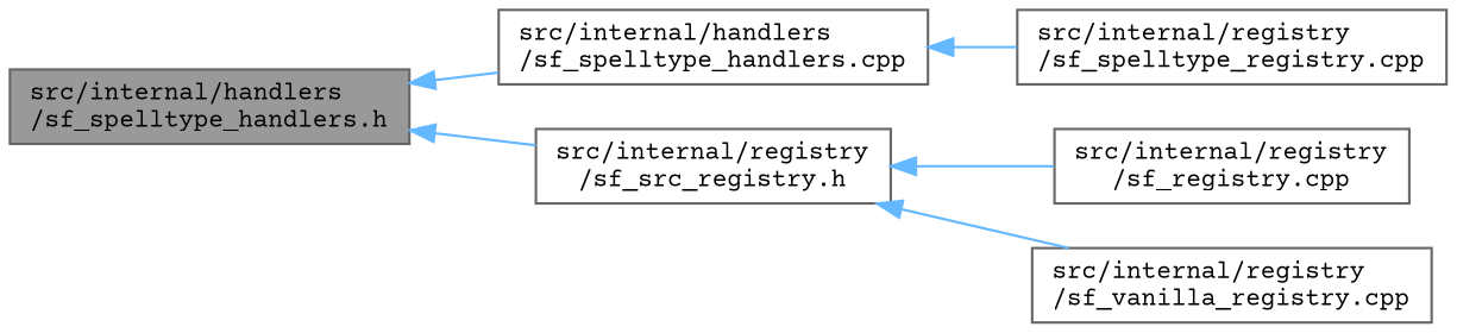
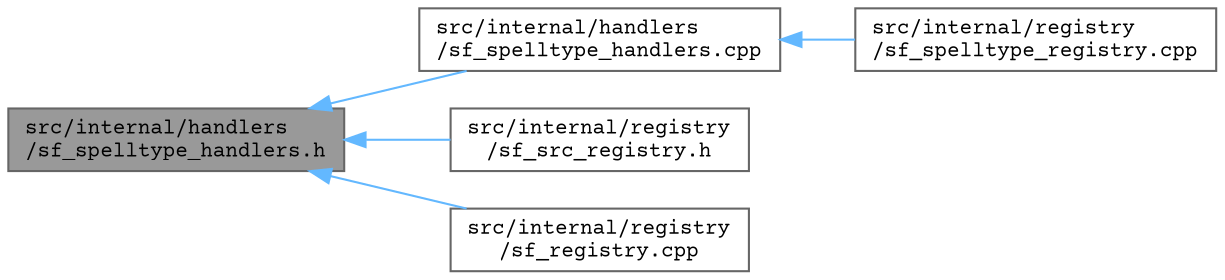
  digraph {
    fontname="Courier Prime"
    rankdir=LR
    node [color=grey40 fillcolor=white fontname="Courier Prime" fontsize=10 shape=box style=filled]
    edge [color=steelblue1 dir=back fontname="Courier Prime" fontsize=10 labelfontname=Helvetica labelfontsize=10 style=solid]
    n1 [color=gray40 fillcolor=grey60 fontcolor=black height=0.2 label="src/internal/handlers\l/sf_spelltype_handlers.h" width=0.4]
    n2 [height=0.2 label="src/internal/handlers\l/sf_spelltype_handlers.cpp" width=0.4]
    n3 [height=0.2 label="src/internal/registry\l/sf_src_registry.h" width=0.4]
    n4 [height=0.2 label="src/internal/registry\l/sf_spelltype_registry.cpp" width=0.4]
    n5 [height=0.2 label="src/internal/registry\l/sf_registry.cpp" width=0.4]
-   n6 [height=0.2 label="src/internal/registry\l/sf_vanilla_registry.cpp" width=0.4]
    n1 -> n2
    n1 -> n3
    n2 -> n4
-   n3 -> n5
-   n3 -> n6
+   n1 -> n5
  }
